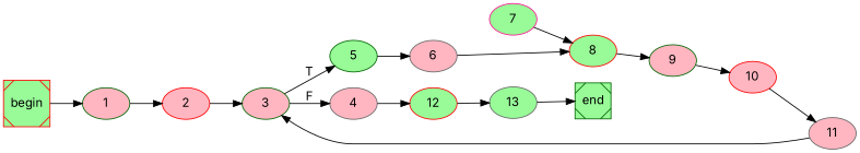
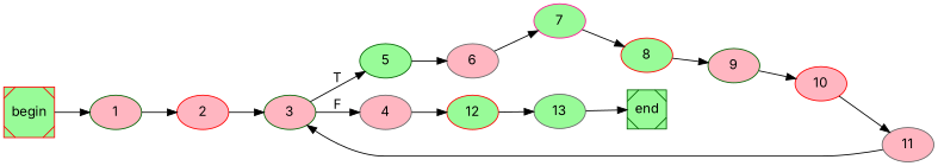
  digraph {
    fontname=Inter
    rankdir=LR
    node [color=red fillcolor=lightpink fontname=Inter style=filled]
    edge [fontname=Inter]
    begin [fillcolor=palegreen shape=Msquare]
    1 [color=darkgreen]
    2
    end [color=darkgreen fillcolor=palegreen shape=Msquare]
    3 [color=darkgreen]
    5 [color=darkgreen fillcolor=palegreen]
    4 [color=gray40]
    6 [color=gray40]
    12 [fillcolor=palegreen]
    7 [color=deeppink fillcolor=palegreen]
    13 [color=gray40 fillcolor=palegreen]
    8 [fillcolor=palegreen]
    9 [color=darkgreen]
    10
    11 [color=gray40]
    begin -> 1
    1 -> 2
    2 -> 3
    3 -> 5 [label=T]
    3 -> 4 [label=F]
    5 -> 6
    4 -> 12
-   6 -> 8
+   6 -> 7
    12 -> 13
    7 -> 8
    13 -> end
    8 -> 9
    9 -> 10
    10 -> 11
    11 -> 3
  }
